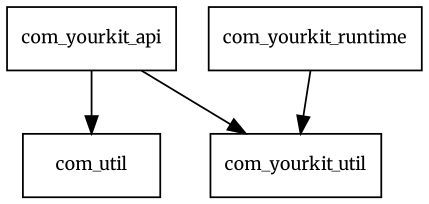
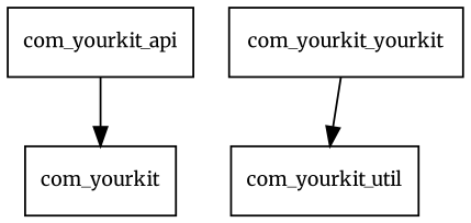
  digraph {
    fontname=Merriweather
    node [fontname=Merriweather fontsize=10.0 shape=box]
    edge [fontname=Merriweather]
    com_yourkit_api
-   com_yourkit [label=com_util]
+   com_yourkit
    com_yourkit_util
-   com_yourkit_runtime
+   com_yourkit_runtime [label=com_yourkit_yourkit]
    com_yourkit_api -> com_yourkit
-   com_yourkit_api -> com_yourkit_util
    com_yourkit_runtime -> com_yourkit_util
  }
